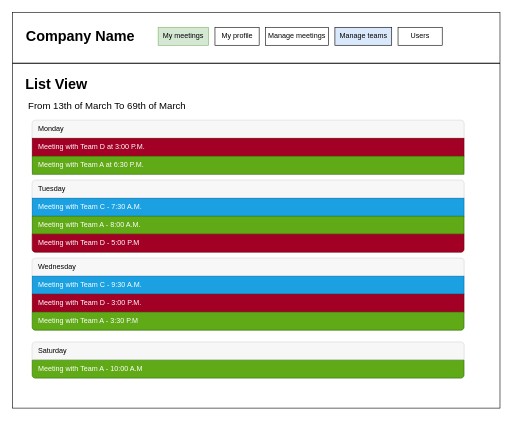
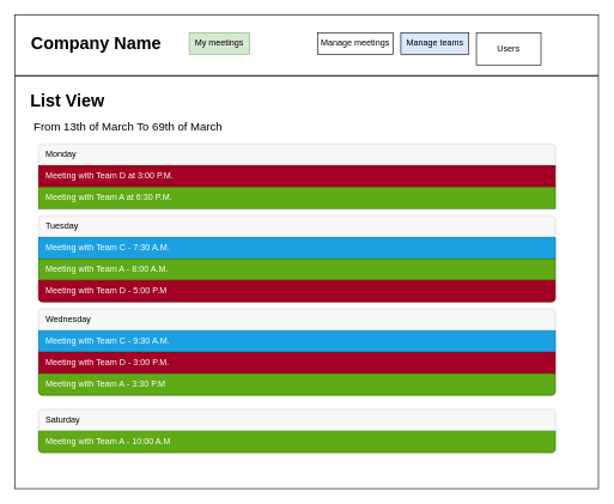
  <mxCell id="0" />
  <mxCell id="1" parent="0" />
  <mxCell id="2" value="" style="rounded=0;whiteSpace=wrap;html=1;" vertex="1" parent="1"><mxGeometry x="20" y="20" width="813" height="660" as="geometry" /></mxCell>
  <mxCell id="3" value="" style="line;strokeWidth=2;html=1;" vertex="1" parent="1"><mxGeometry x="20" y="100" width="813" height="10" as="geometry" /></mxCell>
  <mxCell id="4" value="Company Name" style="text;strokeColor=none;fillColor=none;html=1;fontSize=24;fontStyle=1;verticalAlign=middle;align=center;" vertex="1" parent="1"><mxGeometry x="83" y="40" width="100" height="40" as="geometry" /></mxCell>
- <mxCell id="5" value="Users" style="rounded=0;whiteSpace=wrap;html=1;" vertex="1" parent="1"><mxGeometry x="663" y="45" width="73.684" height="30" as="geometry" /></mxCell>
+ <mxCell id="5" value="Users" style="rounded=0;whiteSpace=wrap;html=1;" vertex="1" parent="1"><mxGeometry x="663" y="45" width="90" height="45" as="geometry" /></mxCell>
  <mxCell id="6" value="Manage teams" style="rounded=0;whiteSpace=wrap;html=1;fillColor=#dae8fc;" vertex="1" parent="1"><mxGeometry x="557.737" y="45" width="94.737" height="30" as="geometry" /></mxCell>
  <mxCell id="7" value="Manage meetings" style="rounded=0;whiteSpace=wrap;html=1;" vertex="1" parent="1"><mxGeometry x="441.947" y="45" width="105.263" height="30" as="geometry" /></mxCell>
- <mxCell id="8" value="My profile" style="rounded=0;whiteSpace=wrap;html=1;" vertex="1" parent="1"><mxGeometry x="357.737" y="45" width="73.684" height="30" as="geometry" /></mxCell>
  <mxCell id="9" value="My meetings" style="rounded=0;whiteSpace=wrap;html=1;fillColor=#d5e8d4;strokeColor=#82b366;" vertex="1" parent="1"><mxGeometry x="263" y="45" width="84.211" height="30" as="geometry" /></mxCell>
  <mxCell id="10" value="List View" style="text;strokeColor=none;fillColor=none;html=1;fontSize=24;fontStyle=1;verticalAlign=middle;align=center;" vertex="1" parent="1"><mxGeometry x="43" y="120" width="100" height="40" as="geometry" /></mxCell>
  <mxCell id="11" value="&lt;font style=&quot;font-size: 16px;&quot;&gt;From 13th of March To 69th of March&lt;/font&gt;" style="text;html=1;strokeColor=none;fillColor=none;align=center;verticalAlign=middle;whiteSpace=wrap;rounded=0;" vertex="1" parent="1"><mxGeometry x="33" y="160" width="290" height="30" as="geometry" /></mxCell>
  <mxCell id="12" value="" style="html=1;shadow=0;dashed=0;shape=mxgraph.bootstrap.rrect;rSize=5;strokeColor=#DFDFDF;html=1;whiteSpace=wrap;fillColor=#FFFFFF;fontColor=#000000;perimeterSpacing=2;" vertex="1" parent="1"><mxGeometry x="53" y="200" width="720" height="90" as="geometry" /></mxCell>
  <mxCell id="13" value="Monday" style="html=1;shadow=0;dashed=0;shape=mxgraph.bootstrap.topButton;strokeColor=inherit;fillColor=#F7F7F7;rSize=5;perimeter=none;whiteSpace=wrap;resizeWidth=1;align=left;spacing=10;" vertex="1" parent="12"><mxGeometry width="720" height="30" relative="1" as="geometry" /></mxCell>
  <mxCell id="14" value="Meeting with Team D at 3:00 P.M." style="strokeColor=#6F0000;fillColor=#a20025;html=1;shadow=0;dashed=0;perimeter=none;whiteSpace=wrap;resizeWidth=1;align=left;spacing=10;fontColor=#ffffff;" vertex="1" parent="12"><mxGeometry width="720" height="30" relative="1" as="geometry"><mxPoint y="30" as="offset" /></mxGeometry></mxCell>
  <mxCell id="15" value="Meeting with Team A at 6:30 P.M." style="strokeColor=#2D7600;fillColor=#60a917;fontColor=#ffffff;html=1;shadow=0;dashed=0;perimeter=none;whiteSpace=wrap;resizeWidth=1;align=left;spacing=10;perimeterSpacing=2;" vertex="1" parent="12"><mxGeometry width="720" height="30" relative="1" as="geometry"><mxPoint y="60" as="offset" /></mxGeometry></mxCell>
  <mxCell id="16" value="" style="html=1;shadow=0;dashed=0;shape=mxgraph.bootstrap.rrect;rSize=5;strokeColor=#DFDFDF;html=1;whiteSpace=wrap;fillColor=#FFFFFF;fontColor=#000000;" vertex="1" parent="1"><mxGeometry x="53" y="300" width="720" height="120" as="geometry" /></mxCell>
  <mxCell id="17" value="Tuesday" style="html=1;shadow=0;dashed=0;shape=mxgraph.bootstrap.topButton;strokeColor=inherit;fillColor=#F7F7F7;rSize=5;perimeter=none;whiteSpace=wrap;resizeWidth=1;align=left;spacing=10;" vertex="1" parent="16"><mxGeometry width="720" height="30" relative="1" as="geometry" /></mxCell>
  <mxCell id="18" value="Meeting with Team C - 7:30 A.M." style="strokeColor=#006EAF;fillColor=#1ba1e2;fontColor=#ffffff;html=1;shadow=0;dashed=0;perimeter=none;whiteSpace=wrap;resizeWidth=1;align=left;spacing=10;" vertex="1" parent="16"><mxGeometry width="720" height="30" relative="1" as="geometry"><mxPoint y="30" as="offset" /></mxGeometry></mxCell>
  <mxCell id="19" value="Meeting with Team A - 8:00 A.M." style="strokeColor=#2D7600;fillColor=#60a917;fontColor=#ffffff;html=1;shadow=0;dashed=0;perimeter=none;whiteSpace=wrap;resizeWidth=1;align=left;spacing=10;" vertex="1" parent="16"><mxGeometry width="720" height="30" relative="1" as="geometry"><mxPoint y="60" as="offset" /></mxGeometry></mxCell>
  <mxCell id="20" value="Meeting with Team D - 5:00 P.M" style="strokeColor=#6F0000;fillColor=#a20025;fontColor=#ffffff;html=1;shadow=0;dashed=0;shape=mxgraph.bootstrap.bottomButton;rSize=5;perimeter=none;whiteSpace=wrap;resizeWidth=1;resizeHeight=0;align=left;spacing=10;" vertex="1" parent="16"><mxGeometry y="1" width="720" height="30" relative="1" as="geometry"><mxPoint y="-30" as="offset" /></mxGeometry></mxCell>
  <mxCell id="21" value="" style="html=1;shadow=0;dashed=0;shape=mxgraph.bootstrap.rrect;rSize=5;strokeColor=#DFDFDF;html=1;whiteSpace=wrap;fillColor=#FFFFFF;fontColor=#000000;" vertex="1" parent="1"><mxGeometry x="53" y="430" width="720" height="120" as="geometry" /></mxCell>
  <mxCell id="22" value="Wednesday" style="html=1;shadow=0;dashed=0;shape=mxgraph.bootstrap.topButton;strokeColor=inherit;fillColor=#F7F7F7;rSize=5;perimeter=none;whiteSpace=wrap;resizeWidth=1;align=left;spacing=10;" vertex="1" parent="21"><mxGeometry width="720" height="30" relative="1" as="geometry" /></mxCell>
  <mxCell id="23" value="Meeting with Team C - 9:30 A.M." style="strokeColor=#006EAF;fillColor=#1ba1e2;fontColor=#ffffff;html=1;shadow=0;dashed=0;perimeter=none;whiteSpace=wrap;resizeWidth=1;align=left;spacing=10;" vertex="1" parent="21"><mxGeometry width="720" height="30" relative="1" as="geometry"><mxPoint y="30" as="offset" /></mxGeometry></mxCell>
  <mxCell id="24" value="Meeting with Team D - 3:00 P.M." style="strokeColor=#6F0000;fillColor=#a20025;fontColor=#ffffff;html=1;shadow=0;dashed=0;perimeter=none;whiteSpace=wrap;resizeWidth=1;align=left;spacing=10;" vertex="1" parent="21"><mxGeometry width="720" height="30" relative="1" as="geometry"><mxPoint y="60" as="offset" /></mxGeometry></mxCell>
  <mxCell id="25" value="Meeting with Team A - 3:30 P.M" style="strokeColor=#2D7600;fillColor=#60a917;fontColor=#ffffff;html=1;shadow=0;dashed=0;shape=mxgraph.bootstrap.bottomButton;rSize=5;perimeter=none;whiteSpace=wrap;resizeWidth=1;resizeHeight=0;align=left;spacing=10;" vertex="1" parent="21"><mxGeometry y="1" width="720" height="30" relative="1" as="geometry"><mxPoint y="-30" as="offset" /></mxGeometry></mxCell>
  <mxCell id="26" value="" style="html=1;shadow=0;dashed=0;shape=mxgraph.bootstrap.rrect;rSize=5;strokeColor=#DFDFDF;html=1;whiteSpace=wrap;fillColor=#FFFFFF;fontColor=#000000;" vertex="1" parent="1"><mxGeometry x="53" y="570" width="720" height="60" as="geometry" /></mxCell>
  <mxCell id="27" value="Saturday" style="html=1;shadow=0;dashed=0;shape=mxgraph.bootstrap.topButton;strokeColor=inherit;fillColor=#F7F7F7;rSize=5;perimeter=none;whiteSpace=wrap;resizeWidth=1;align=left;spacing=10;" vertex="1" parent="26"><mxGeometry width="720" height="30" relative="1" as="geometry" /></mxCell>
  <mxCell id="28" value="Meeting with Team A - 10:00 A.M" style="strokeColor=#2D7600;fillColor=#60a917;fontColor=#ffffff;html=1;shadow=0;dashed=0;shape=mxgraph.bootstrap.bottomButton;rSize=5;perimeter=none;whiteSpace=wrap;resizeWidth=1;resizeHeight=0;align=left;spacing=10;" vertex="1" parent="26"><mxGeometry y="1" width="720" height="30" relative="1" as="geometry"><mxPoint y="-30" as="offset" /></mxGeometry></mxCell>
